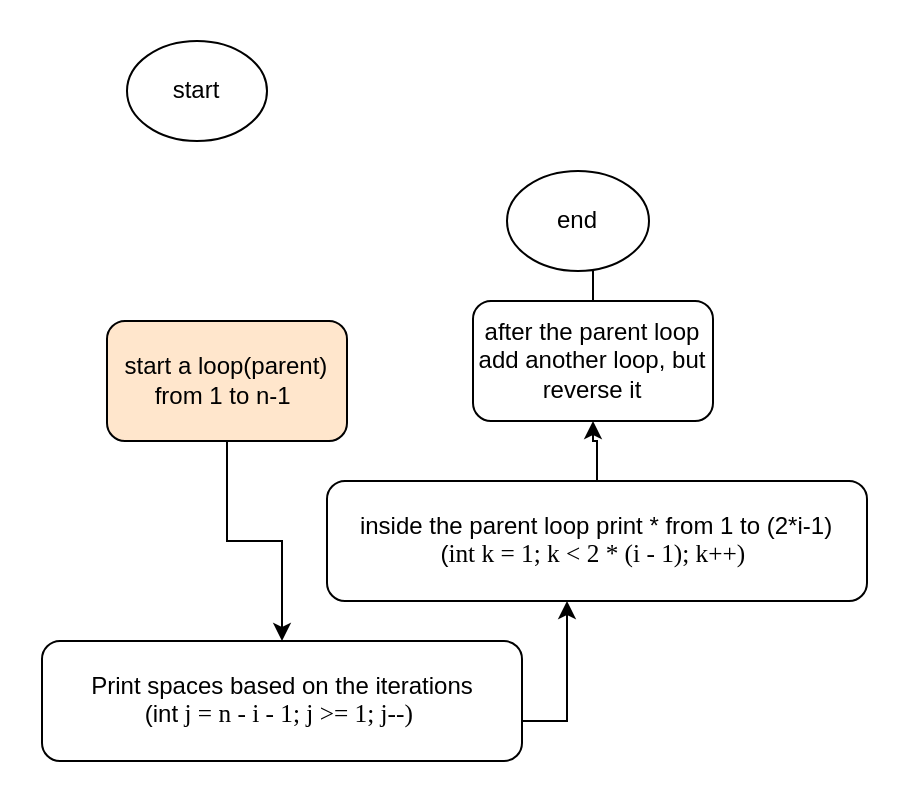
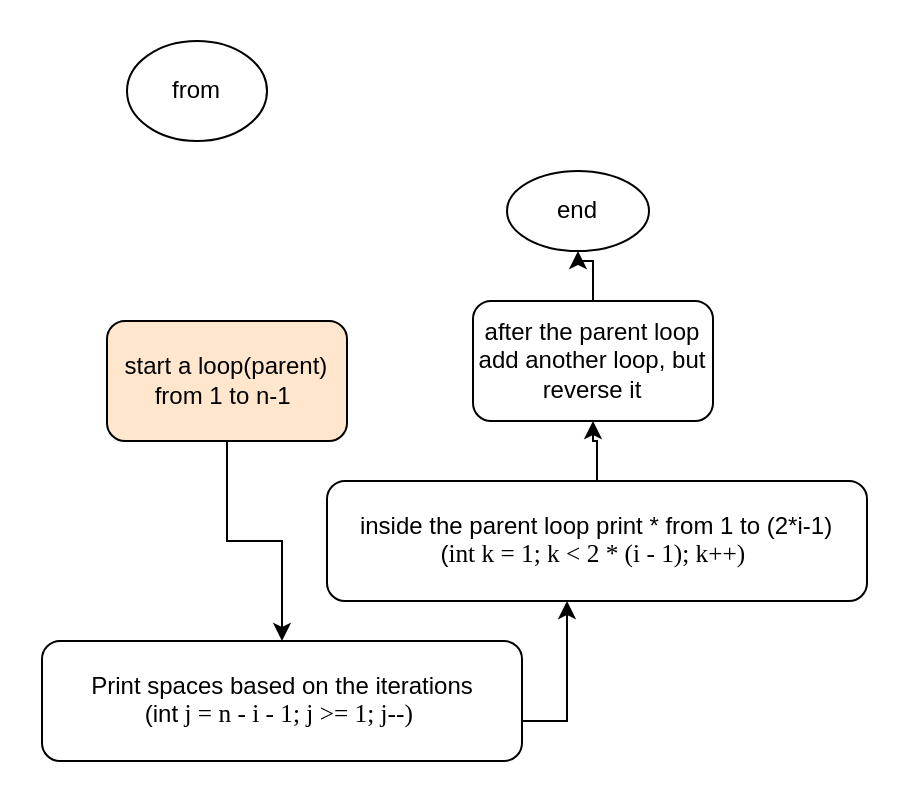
  <mxCell id="0" />
  <mxCell id="1" parent="0" />
- <mxCell id="2" value="start" style="ellipse;whiteSpace=wrap;html=1;" vertex="1" parent="1"><mxGeometry x="63" y="20" width="70" height="50" as="geometry" /></mxCell>
+ <mxCell id="2" value="from" style="ellipse;whiteSpace=wrap;html=1;" vertex="1" parent="1"><mxGeometry x="63" y="20" width="70" height="50" as="geometry" /></mxCell>
  <mxCell id="3" value="" style="edgeStyle=orthogonalEdgeStyle;rounded=0;orthogonalLoop=1;jettySize=auto;html=1;" edge="1" parent="1" source="4" target="6"><mxGeometry relative="1" as="geometry" /></mxCell>
  <mxCell id="4" value="start a loop(parent) from 1 to n-1&amp;nbsp;" style="rounded=1;whiteSpace=wrap;html=1;fillColor=#ffe6cc;" vertex="1" parent="1"><mxGeometry x="53" y="160" width="120" height="60" as="geometry" /></mxCell>
  <mxCell id="5" value="" style="edgeStyle=orthogonalEdgeStyle;rounded=0;orthogonalLoop=1;jettySize=auto;html=1;" edge="1" parent="1" source="6" target="8"><mxGeometry relative="1" as="geometry"><Array as="points"><mxPoint x="283" y="360" /></Array></mxGeometry></mxCell>
  <mxCell id="6" value="Print spaces based on the iterations&lt;br&gt;(int&lt;span style=&quot;font-size: 9.5pt; line-height: 107%; font-family: &amp;quot;Cascadia Mono&amp;quot;;&quot;&gt; j = n - i - 1; j &amp;gt;= 1; j--)&amp;nbsp;&lt;/span&gt;" style="rounded=1;whiteSpace=wrap;html=1;" vertex="1" parent="1"><mxGeometry x="20.5" y="320" width="240" height="60" as="geometry" /></mxCell>
  <mxCell id="7" value="" style="edgeStyle=orthogonalEdgeStyle;rounded=0;orthogonalLoop=1;jettySize=auto;html=1;" edge="1" parent="1" source="8" target="10"><mxGeometry relative="1" as="geometry" /></mxCell>
  <mxCell id="8" value="inside the parent loop print * from 1 to (2*i-1)&lt;br&gt;(&lt;span style=&quot;font-size:9.5pt;line-height:107%;font-family:&amp;quot;Cascadia Mono&amp;quot;;mso-fareast-font-family:&lt;br/&gt;Calibri;mso-fareast-theme-font:minor-latin;mso-bidi-font-family:&amp;quot;Cascadia Mono&amp;quot;;&lt;br/&gt;color:blue;mso-font-kerning:0pt;mso-ansi-language:EN-US;mso-fareast-language:&lt;br/&gt;EN-US;mso-bidi-language:AR-SA&quot;&gt;int&lt;/span&gt;&lt;span style=&quot;font-size: 9.5pt; line-height: 107%; font-family: &amp;quot;Cascadia Mono&amp;quot;;&quot;&gt; k = 1; k &amp;lt; 2 * (i - 1); k++)&amp;nbsp;&lt;/span&gt;" style="rounded=1;whiteSpace=wrap;html=1;" vertex="1" parent="1"><mxGeometry x="163" y="240" width="270" height="60" as="geometry" /></mxCell>
  <mxCell id="9" value="" style="edgeStyle=orthogonalEdgeStyle;rounded=0;orthogonalLoop=1;jettySize=auto;html=1;" edge="1" parent="1" source="10" target="11"><mxGeometry relative="1" as="geometry" /></mxCell>
  <mxCell id="10" value="after the parent loop add another loop, but reverse it" style="rounded=1;whiteSpace=wrap;html=1;" vertex="1" parent="1"><mxGeometry x="236" y="150" width="120" height="60" as="geometry" /></mxCell>
- <mxCell id="11" value="end" style="ellipse;whiteSpace=wrap;html=1;" vertex="1" parent="1"><mxGeometry x="253" y="85" width="71" height="50" as="geometry" /></mxCell>
+ <mxCell id="11" value="end" style="ellipse;whiteSpace=wrap;html=1;" vertex="1" parent="1"><mxGeometry x="253" y="85" width="71" height="40" as="geometry" /></mxCell>
